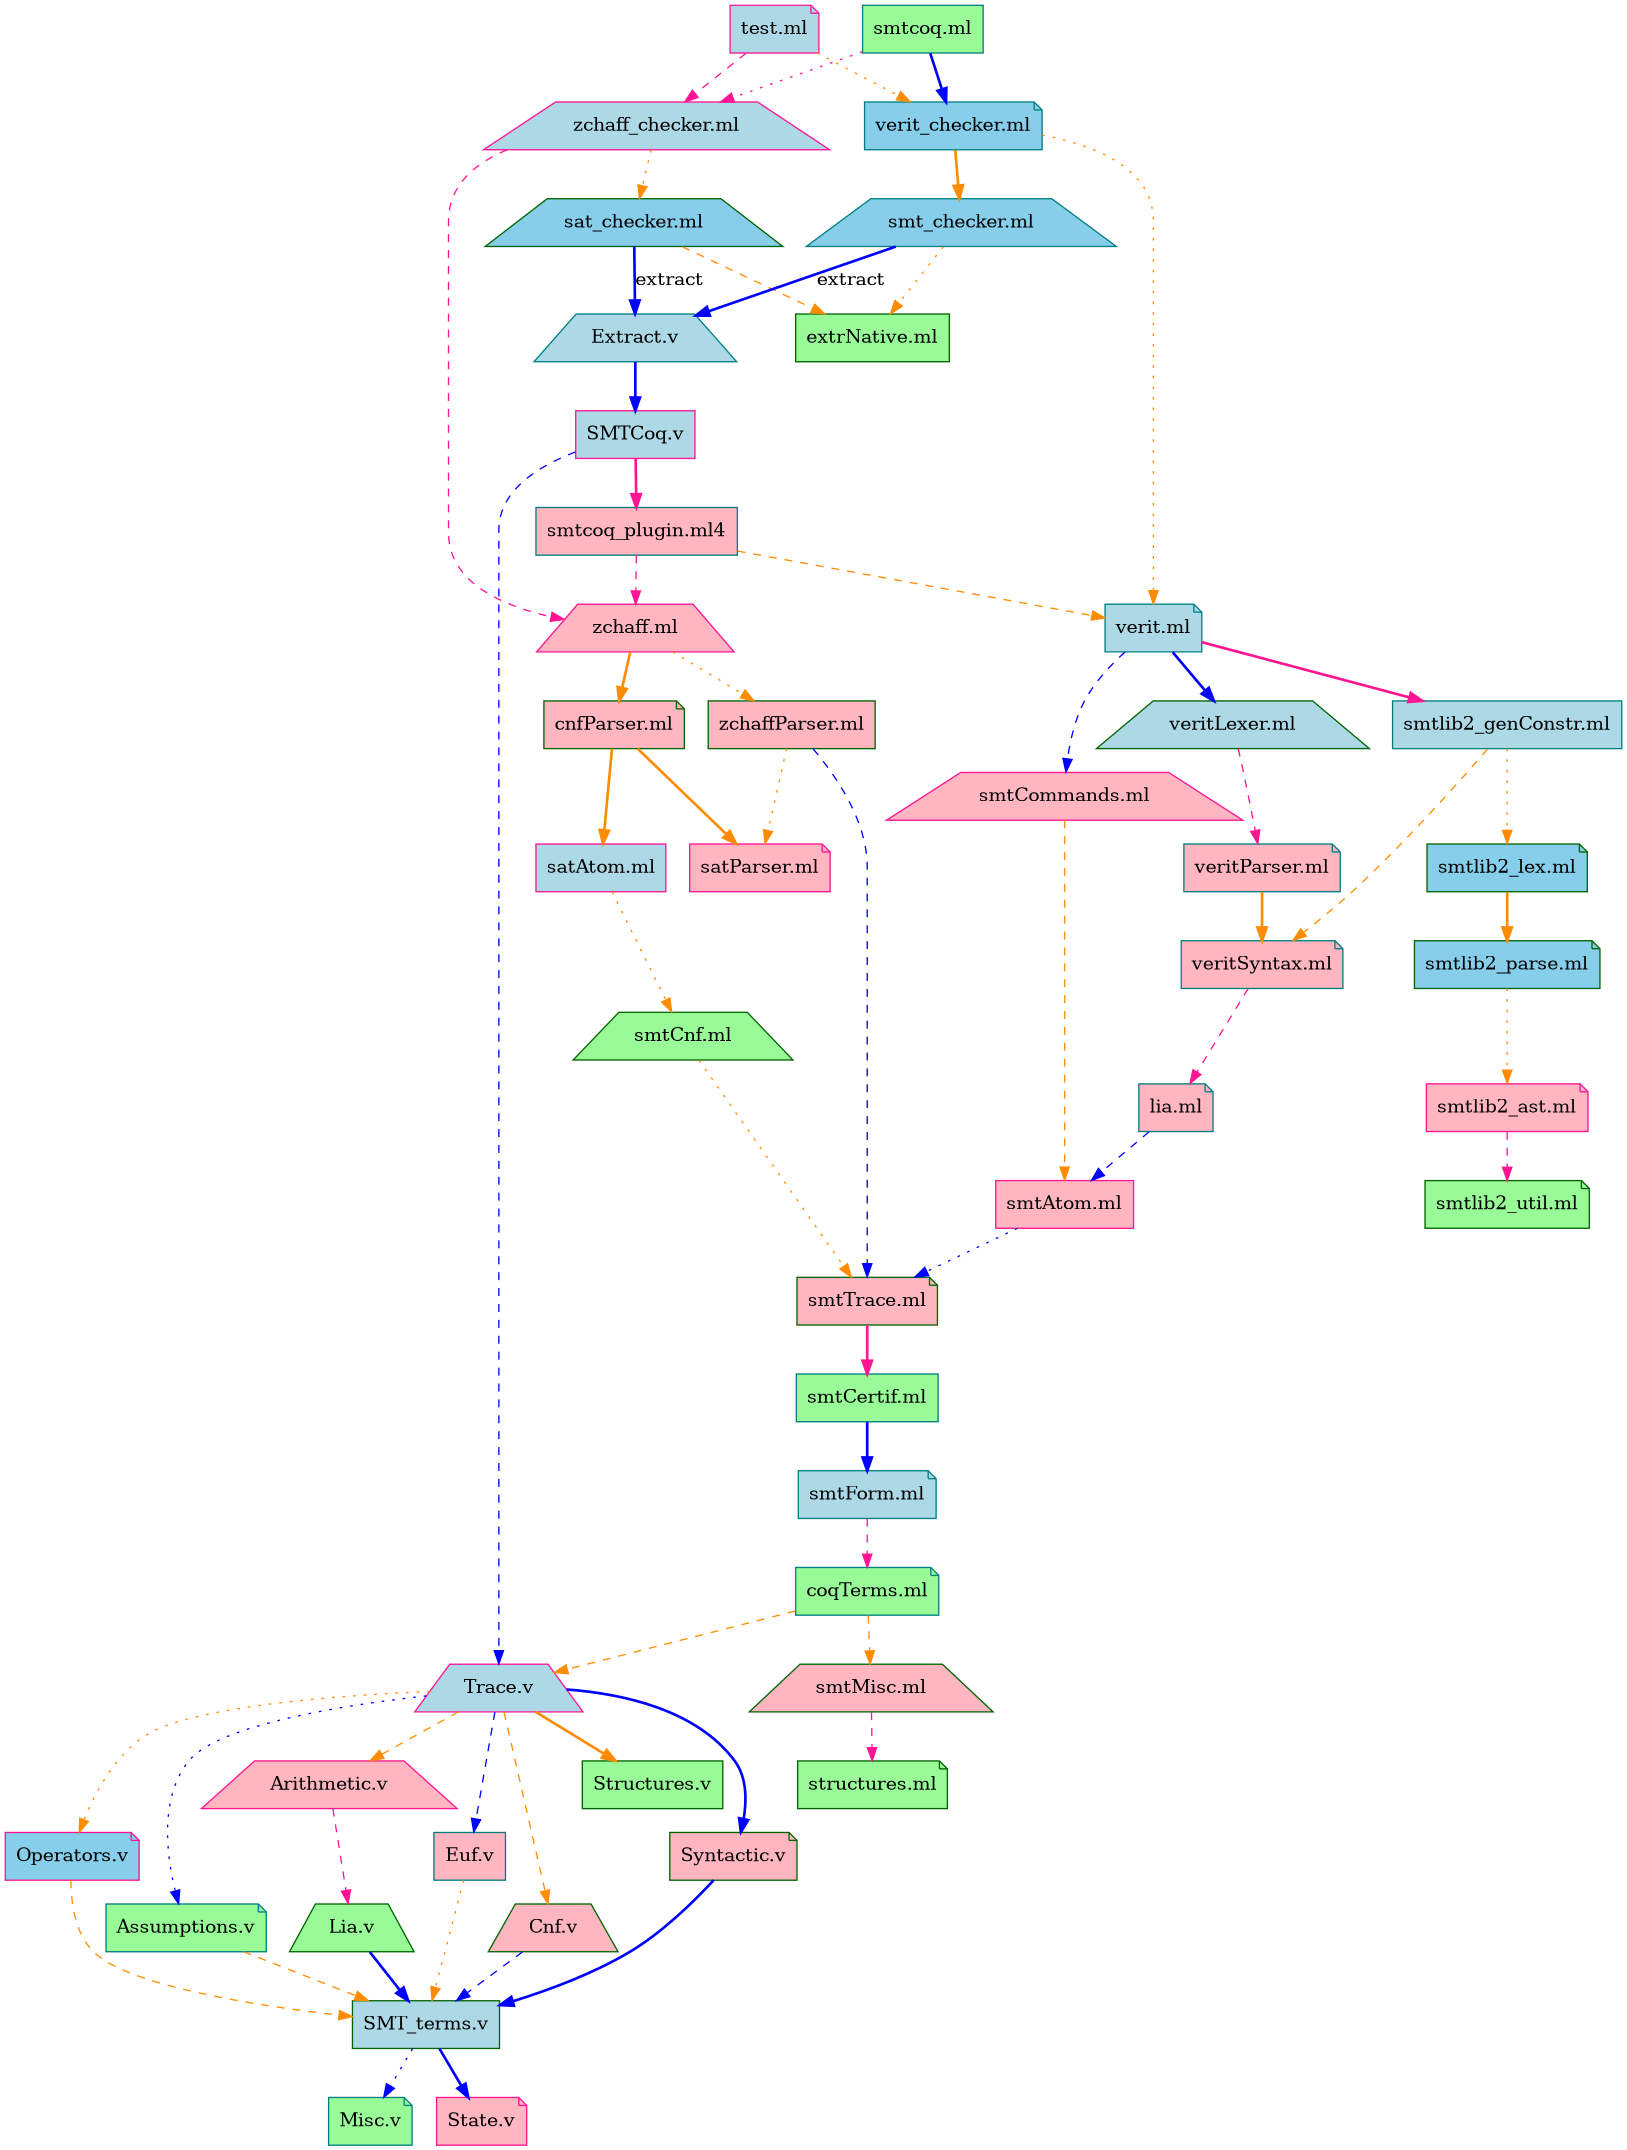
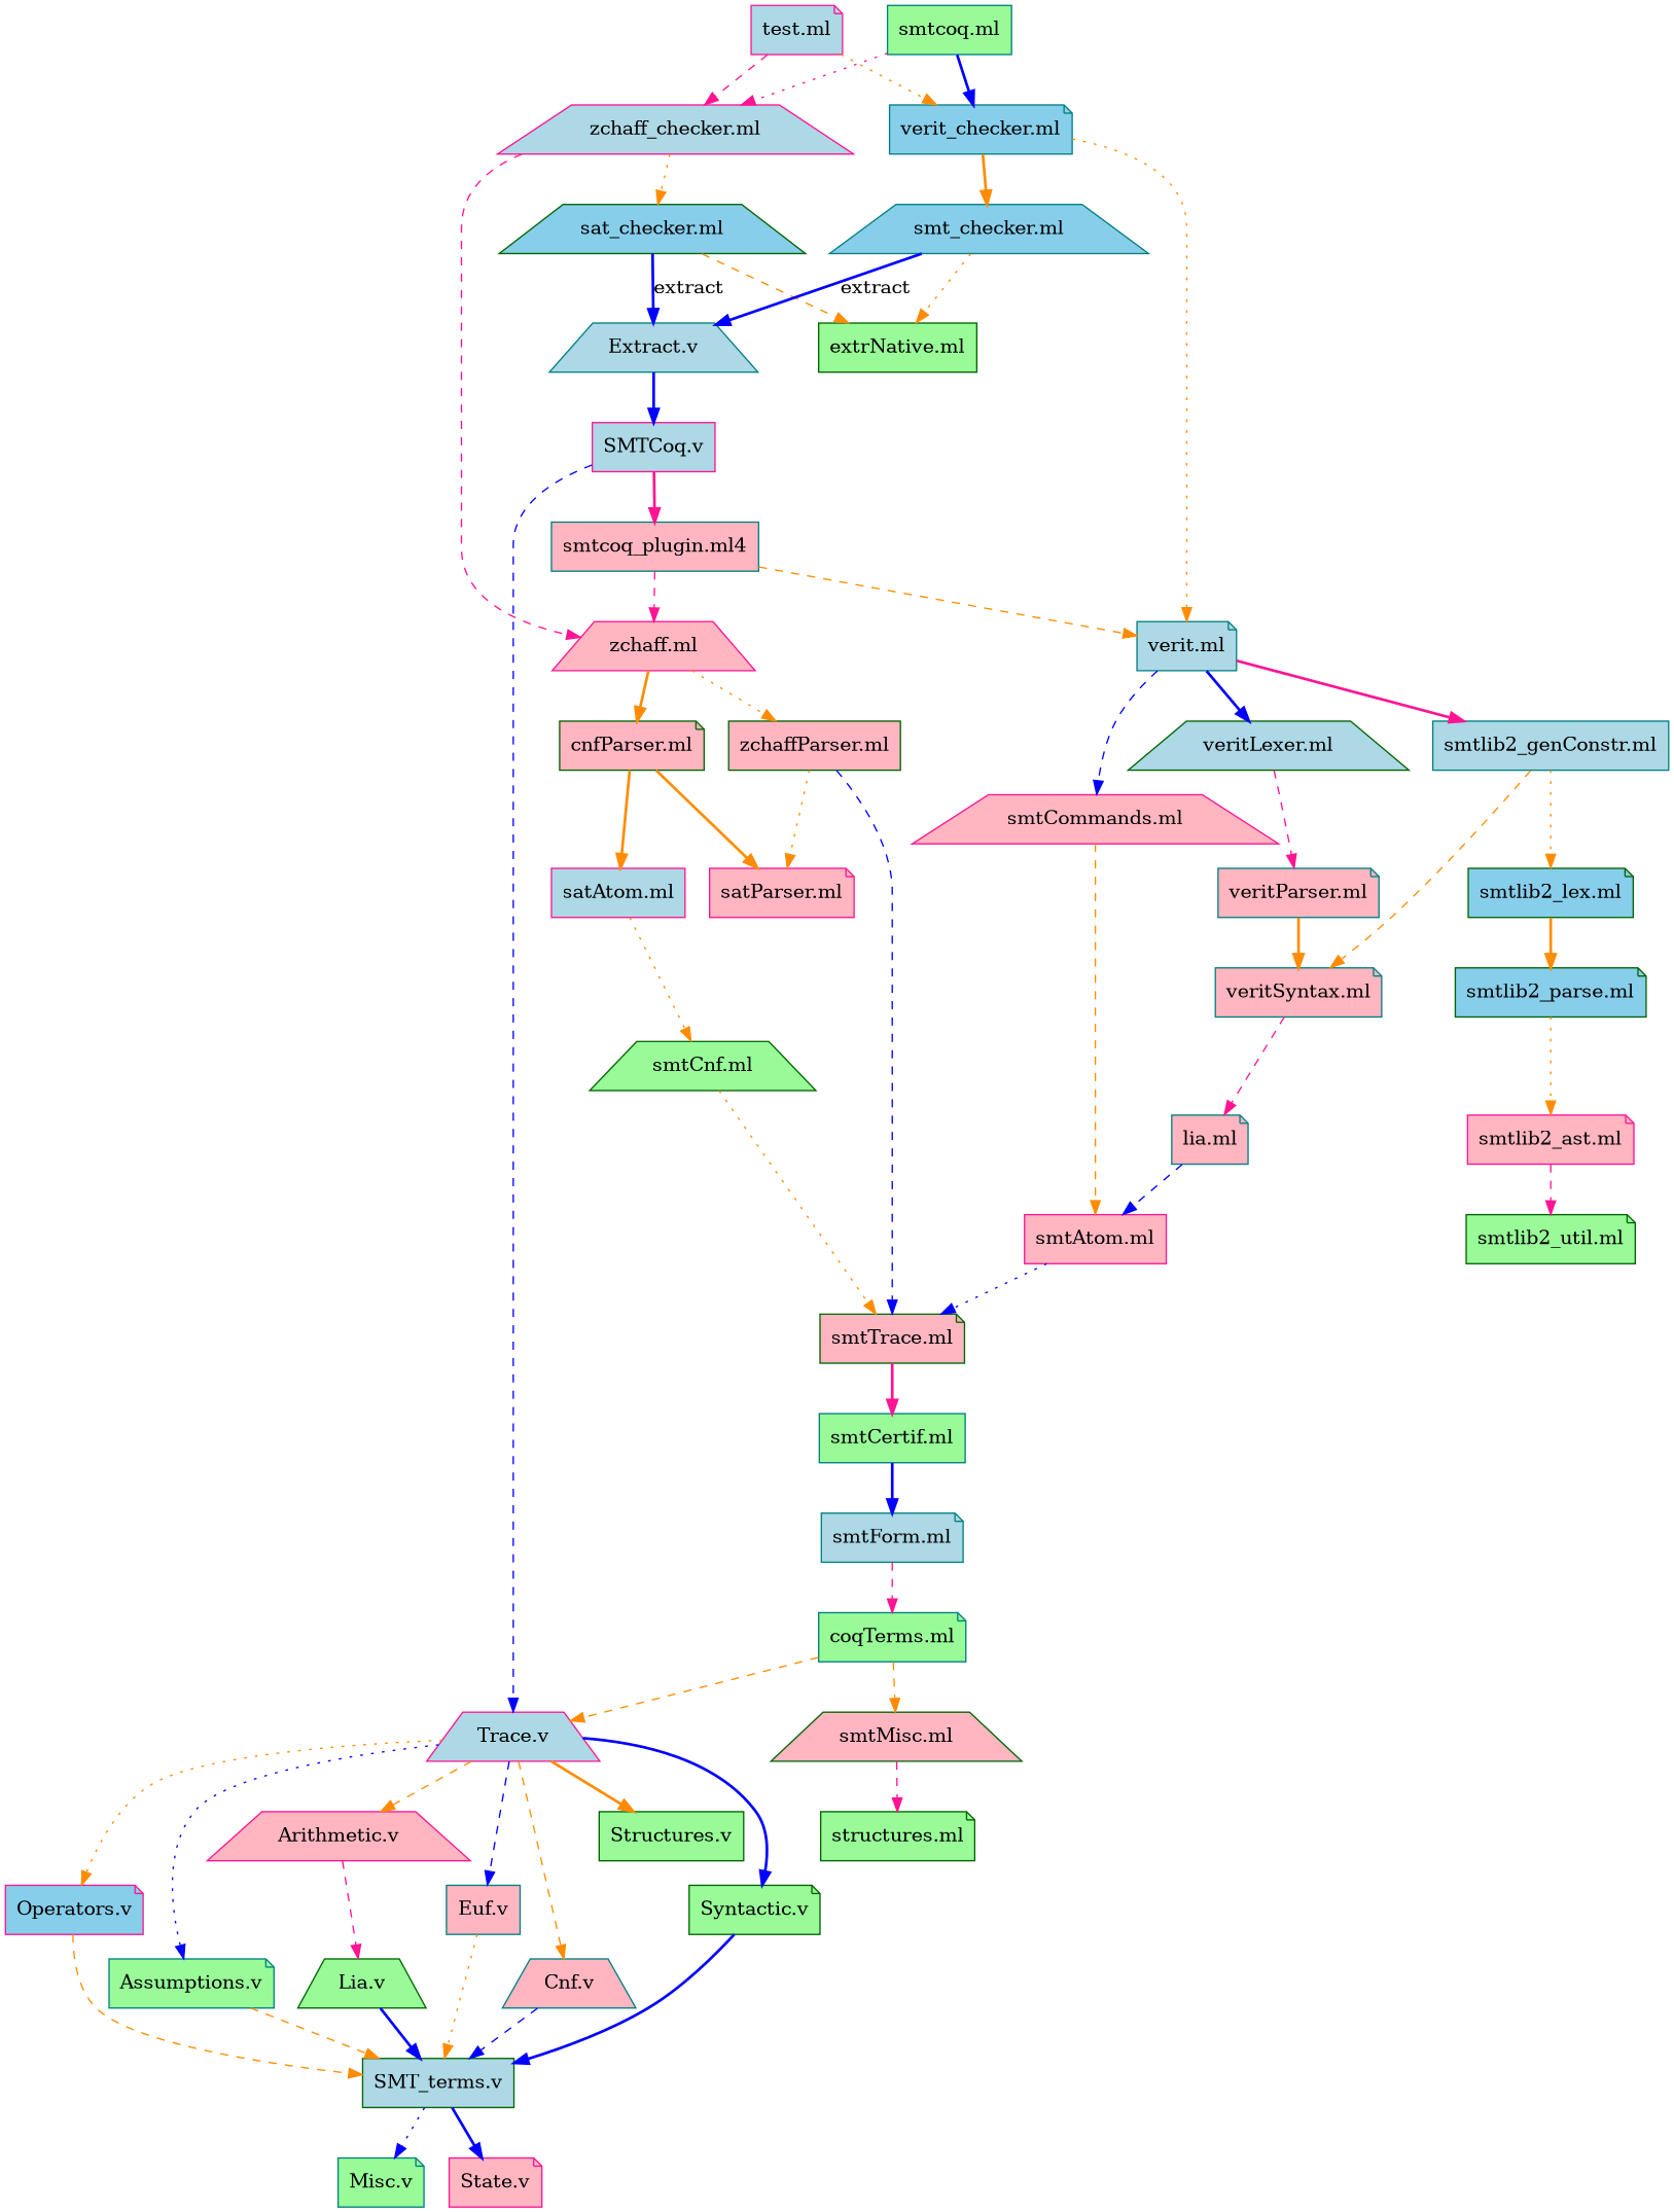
  digraph {
    fontname="DejaVu Serif"
    node [color=teal fillcolor=lightpink fontname="DejaVu Serif" shape=note style=filled]
    edge [color=darkorange fontname="DejaVu Serif" style=dashed]
-   "Syntactic.v" [color=darkgreen]
+   "Syntactic.v" [color=darkgreen fillcolor=palegreen]
    "SMT_terms.v" [color=darkgreen fillcolor=lightblue shape=box]
    "Misc.v" [fillcolor=palegreen]
    "State.v" [color=deeppink]
    "Operators.v" [color=deeppink fillcolor=skyblue]
    "Assumptions.v" [fillcolor=palegreen]
    "Arithmetic.v" [color=deeppink shape=trapezium]
    "Lia.v" [color=darkgreen fillcolor=palegreen shape=trapezium]
    "Extract.v" [fillcolor=lightblue shape=trapezium]
    "SMTCoq.v" [color=deeppink fillcolor=lightblue shape=box]
    "Trace.v" [color=deeppink fillcolor=lightblue shape=trapezium]
    "smtcoq_plugin.ml4" [shape=box]
    "Euf.v" [shape=box]
-   "Cnf.v" [color=darkgreen shape=trapezium]
+   "Cnf.v" [shape=trapezium]
    "Structures.v" [color=darkgreen fillcolor=palegreen shape=box]
    "zchaff.ml" [color=deeppink shape=trapezium]
    "verit.ml" [fillcolor=lightblue]
    "zchaffParser.ml" [color=darkgreen shape=box]
    "satParser.ml" [color=deeppink]
    "smtTrace.ml" [color=darkgreen]
    "smtCertif.ml" [fillcolor=palegreen shape=box]
    "smtForm.ml" [fillcolor=lightblue]
    "cnfParser.ml" [color=darkgreen]
    "satAtom.ml" [color=deeppink fillcolor=lightblue shape=box]
    "smtCnf.ml" [color=darkgreen fillcolor=palegreen shape=trapezium]
    "veritSyntax.ml"
    "lia.ml"
    "smtAtom.ml" [color=deeppink shape=box]
    "veritParser.ml"
    "smtCommands.ml" [color=deeppink shape=trapezium]
    "smtlib2_genConstr.ml" [fillcolor=lightblue shape=box]
    "veritLexer.ml" [color=darkgreen fillcolor=lightblue shape=trapezium]
    "smtlib2_lex.ml" [color=darkgreen fillcolor=skyblue]
    "smtlib2_parse.ml" [color=darkgreen fillcolor=skyblue]
    "coqTerms.ml" [fillcolor=palegreen]
    "smtMisc.ml" [color=darkgreen shape=trapezium]
    "structures.ml" [color=darkgreen fillcolor=palegreen]
    "smtlib2_ast.ml" [color=deeppink]
    "smtlib2_util.ml" [color=darkgreen fillcolor=palegreen]
    "zchaff_checker.ml" [color=deeppink fillcolor=lightblue shape=trapezium]
    "sat_checker.ml" [color=darkgreen fillcolor=skyblue shape=trapezium]
    "extrNative.ml" [color=darkgreen fillcolor=palegreen shape=box]
    "verit_checker.ml" [fillcolor=skyblue]
    "smt_checker.ml" [fillcolor=skyblue shape=trapezium]
    "test.ml" [color=deeppink fillcolor=lightblue]
    "smtcoq.ml" [fillcolor=palegreen shape=box]
    "Syntactic.v" -> "SMT_terms.v" [color=blue style=bold]
    "SMT_terms.v" -> "Misc.v" [color=blue style=dotted]
    "SMT_terms.v" -> "State.v" [color=blue style=bold]
    "Operators.v" -> "SMT_terms.v"
    "Assumptions.v" -> "SMT_terms.v"
    "Arithmetic.v" -> "Lia.v" [color=deeppink]
    "Lia.v" -> "SMT_terms.v" [color=blue style=bold]
    "Extract.v" -> "SMTCoq.v" [color=blue style=bold]
    "SMTCoq.v" -> "Trace.v" [color=blue]
    "SMTCoq.v" -> "smtcoq_plugin.ml4" [color=deeppink style=bold]
    "Trace.v" -> "Syntactic.v" [color=blue style=bold]
    "Trace.v" -> "Operators.v" [style=dotted]
    "Trace.v" -> "Assumptions.v" [color=blue style=dotted]
    "Trace.v" -> "Arithmetic.v"
    "Trace.v" -> "Euf.v" [color=blue]
    "Trace.v" -> "Cnf.v"
    "Trace.v" -> "Structures.v" [style=bold]
    "smtcoq_plugin.ml4" -> "zchaff.ml" [color=deeppink]
    "smtcoq_plugin.ml4" -> "verit.ml"
    "Euf.v" -> "SMT_terms.v" [style=dotted]
    "Cnf.v" -> "SMT_terms.v" [color=blue]
    "zchaff.ml" -> "zchaffParser.ml" [style=dotted]
    "zchaff.ml" -> "cnfParser.ml" [style=bold]
    "verit.ml" -> "smtCommands.ml" [color=blue]
    "verit.ml" -> "smtlib2_genConstr.ml" [color=deeppink style=bold]
    "verit.ml" -> "veritLexer.ml" [color=blue style=bold]
    "zchaffParser.ml" -> "satParser.ml" [style=dotted]
    "zchaffParser.ml" -> "smtTrace.ml" [color=blue]
    "smtTrace.ml" -> "smtCertif.ml" [color=deeppink style=bold]
    "smtCertif.ml" -> "smtForm.ml" [color=blue style=bold]
    "smtForm.ml" -> "coqTerms.ml" [color=deeppink]
    "cnfParser.ml" -> "satParser.ml" [style=bold]
    "cnfParser.ml" -> "satAtom.ml" [style=bold]
    "satAtom.ml" -> "smtCnf.ml" [style=dotted]
    "smtCnf.ml" -> "smtTrace.ml" [style=dotted]
    "veritSyntax.ml" -> "lia.ml" [color=deeppink]
    "lia.ml" -> "smtAtom.ml" [color=blue]
    "smtAtom.ml" -> "smtTrace.ml" [color=blue style=dotted]
    "veritParser.ml" -> "veritSyntax.ml" [style=bold]
    "smtCommands.ml" -> "smtAtom.ml"
    "smtlib2_genConstr.ml" -> "veritSyntax.ml"
    "smtlib2_genConstr.ml" -> "smtlib2_lex.ml" [style=dotted]
    "veritLexer.ml" -> "veritParser.ml" [color=deeppink]
    "smtlib2_lex.ml" -> "smtlib2_parse.ml" [style=bold]
    "smtlib2_parse.ml" -> "smtlib2_ast.ml" [style=dotted]
    "coqTerms.ml" -> "Trace.v"
    "coqTerms.ml" -> "smtMisc.ml"
    "smtMisc.ml" -> "structures.ml" [color=deeppink]
    "smtlib2_ast.ml" -> "smtlib2_util.ml" [color=deeppink]
    "zchaff_checker.ml" -> "zchaff.ml" [color=deeppink]
    "zchaff_checker.ml" -> "sat_checker.ml" [style=dotted]
    "sat_checker.ml" -> "Extract.v" [color=blue label=extract style=bold]
    "sat_checker.ml" -> "extrNative.ml"
    "verit_checker.ml" -> "verit.ml" [style=dotted]
    "verit_checker.ml" -> "smt_checker.ml" [style=bold]
    "smt_checker.ml" -> "Extract.v" [color=blue label=extract style=bold]
    "smt_checker.ml" -> "extrNative.ml" [style=dotted]
    "test.ml" -> "zchaff_checker.ml" [color=deeppink]
    "test.ml" -> "verit_checker.ml" [style=dotted]
    "smtcoq.ml" -> "zchaff_checker.ml" [color=deeppink style=dotted]
    "smtcoq.ml" -> "verit_checker.ml" [color=blue style=bold]
  }
